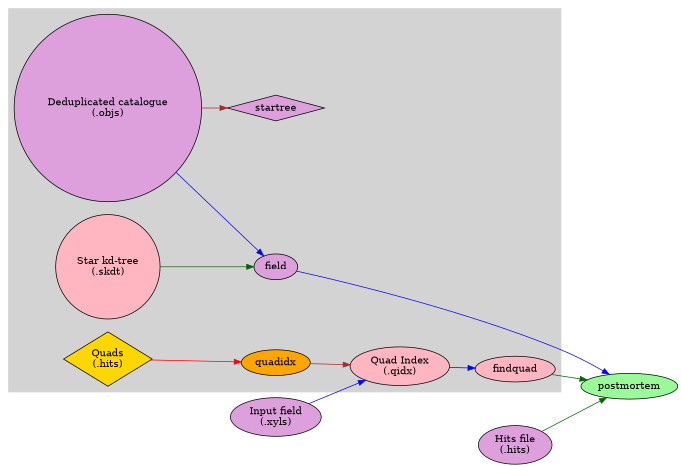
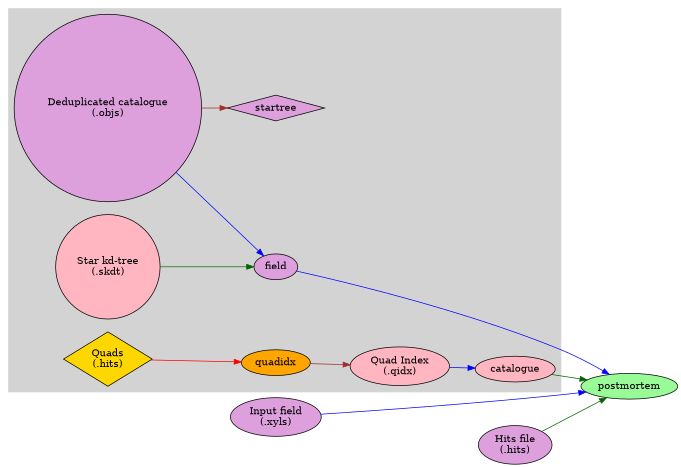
  graph {
    rankdir=LR
    node [fillcolor=plum shape=ellipse style=filled]
    edge [color=blue dir=forward]
    n1 [label="Deduplicated catalogue\n(.objs)" shape=circle]
    startree [shape=diamond]
    n3 [label=field]
    n4 [fillcolor=gold label="Quads\n(.hits)" shape=diamond]
    quadidx [fillcolor=orange]
    n6 [fillcolor=lightpink label="Star kd-tree\n(.skdt)" shape=circle]
    n7 [fillcolor=lightpink label="Quad Index\n(.qidx)"]
-   findquad [fillcolor=lightpink]
+   findquad [fillcolor=lightpink label=catalogue]
    postmortem [fillcolor=palegreen]
    n10 [label="Input field\n(.xyls)"]
    n11 [label="Hits file\n(.hits)"]
    subgraph cluster_1 {
      color=lightgrey
      style=filled
      n1
      startree
      n3
      n4
      quadidx
      n6
      n7
      findquad
    }
    n1 -- startree [color=brown]
    n1 -- n3
    n3 -- postmortem
    n4 -- quadidx [color=red]
    quadidx -- n7 [color=brown]
    n6 -- n3 [color=darkgreen]
    n7 -- findquad
    findquad -- postmortem [color=darkgreen]
-   n10 -- n7
+   n10 -- postmortem
    n11 -- postmortem [color=darkgreen]
  }
